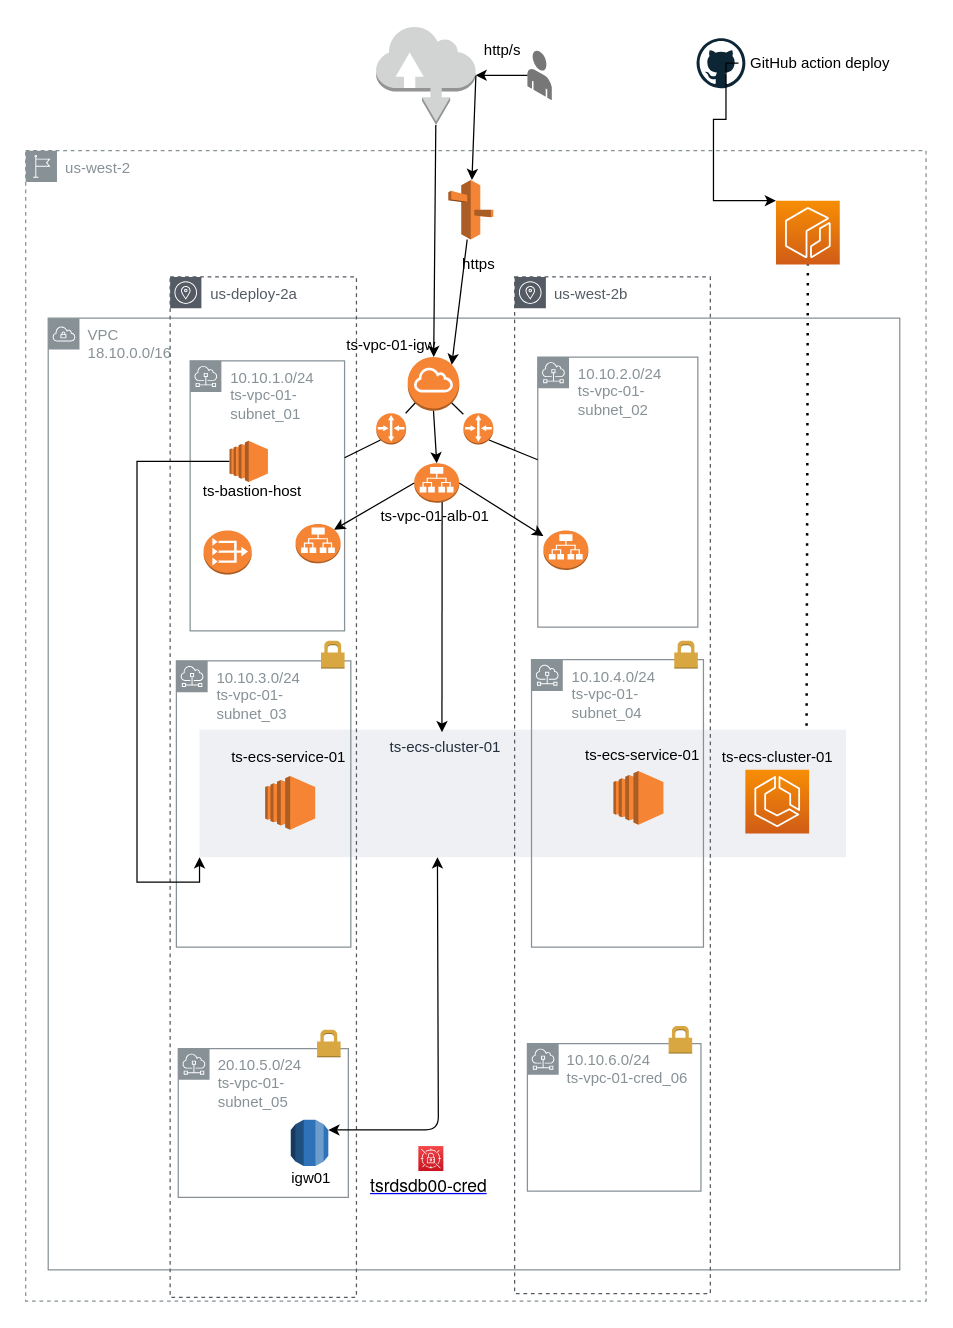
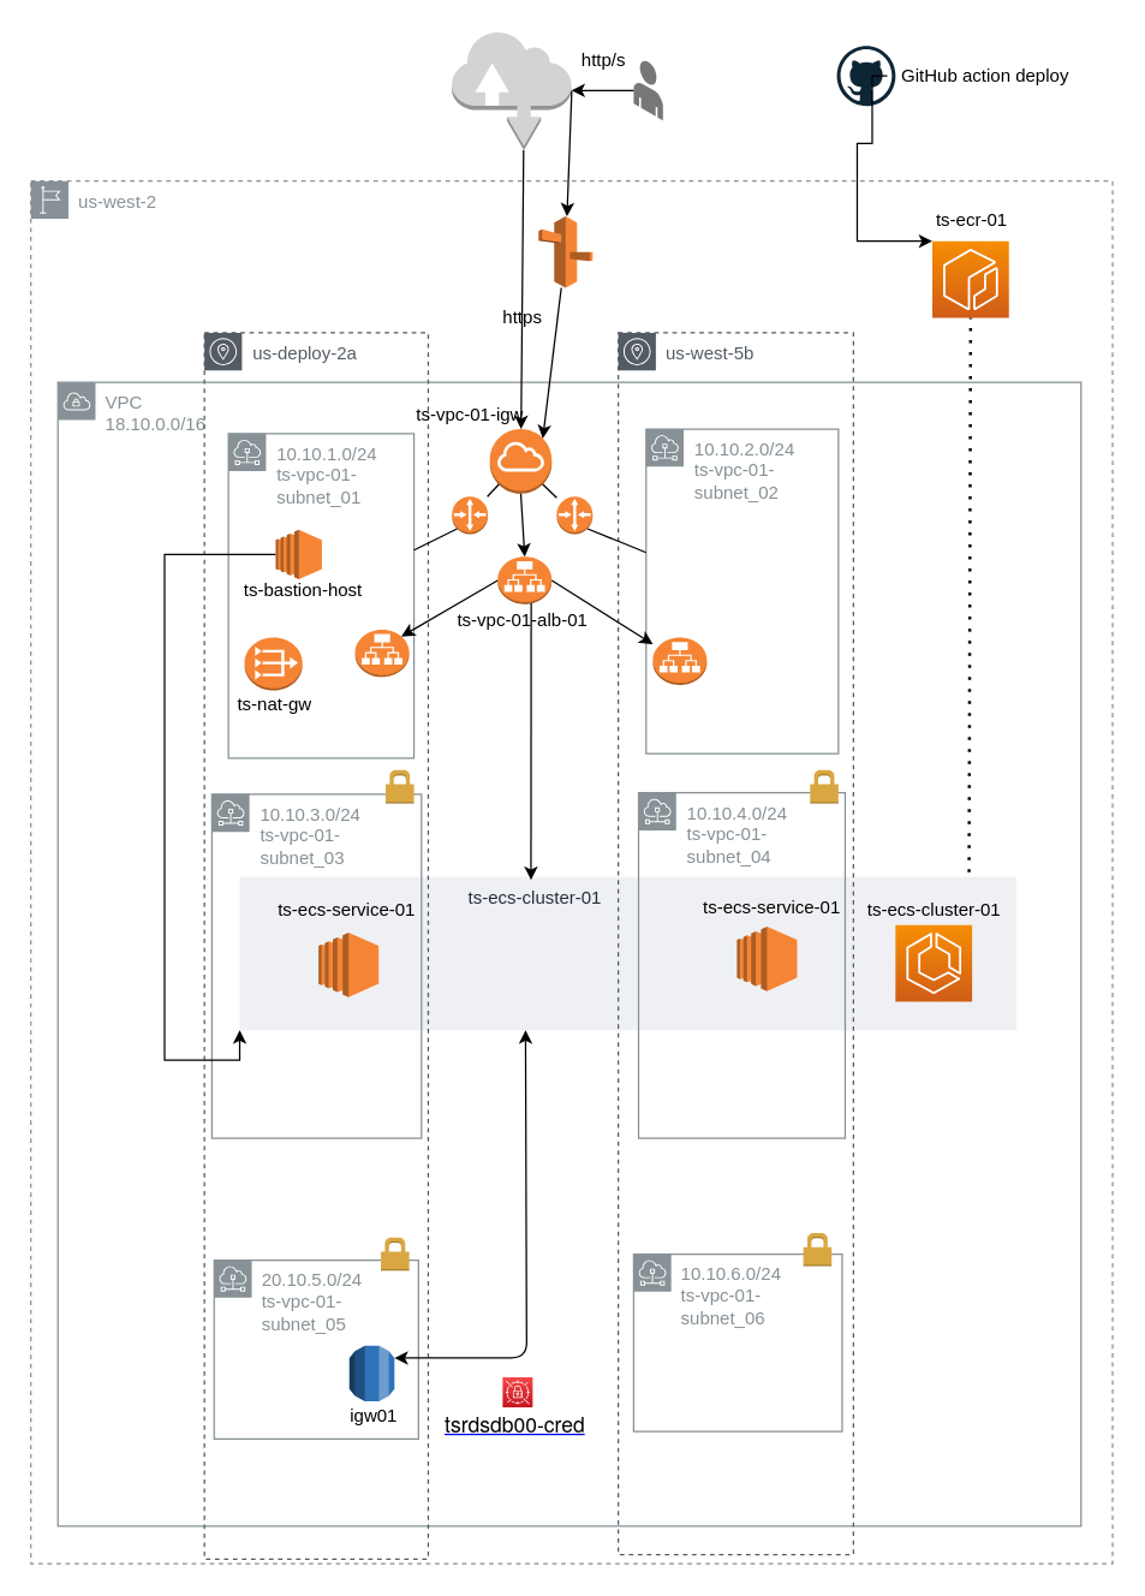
  <mxCell id="0" />
  <mxCell id="1" parent="0" />
  <mxCell id="2" value="ts-ecs-cluster-01                                     " style="fillColor=#EFF0F3;strokeColor=none;dashed=0;verticalAlign=top;fontStyle=0;fontColor=#232F3D;" parent="1" vertex="1"><mxGeometry x="159" y="583" width="517" height="102" as="geometry" /></mxCell>
  <mxCell id="3" value="us-west-2" style="outlineConnect=0;gradientColor=none;html=1;whiteSpace=wrap;fontSize=12;fontStyle=0;shape=mxgraph.aws4.group;grIcon=mxgraph.aws4.group_region;strokeColor=#879196;fillColor=none;verticalAlign=top;align=left;spacingLeft=30;fontColor=#879196;dashed=1;" parent="1" vertex="1"><mxGeometry x="20" y="120" width="720" height="920" as="geometry" /></mxCell>
  <mxCell id="4" value="VPC&lt;br&gt;18.10.0.0/16" style="outlineConnect=0;gradientColor=none;html=1;whiteSpace=wrap;fontSize=12;fontStyle=0;shape=mxgraph.aws4.group;grIcon=mxgraph.aws4.group_vpc;strokeColor=#879196;fillColor=none;verticalAlign=top;align=left;spacingLeft=30;fontColor=#879196;dashed=0;" parent="1" vertex="1"><mxGeometry x="38" y="254" width="681" height="761" as="geometry" /></mxCell>
  <mxCell id="5" value="us-deploy-2a" style="outlineConnect=0;gradientColor=none;html=1;whiteSpace=wrap;fontSize=12;fontStyle=0;shape=mxgraph.aws4.group;grIcon=mxgraph.aws4.group_availability_zone;strokeColor=#545B64;fillColor=none;verticalAlign=top;align=left;spacingLeft=30;fontColor=#545B64;dashed=1;" parent="1" vertex="1"><mxGeometry x="135.5" y="221" width="149" height="816" as="geometry" /></mxCell>
  <mxCell id="6" value="10.10.3.0/24&lt;br&gt;ts-vpc-01-subnet_03" style="outlineConnect=0;gradientColor=none;html=1;whiteSpace=wrap;fontSize=12;fontStyle=0;shape=mxgraph.aws4.group;grIcon=mxgraph.aws4.group_subnet;strokeColor=#879196;fillColor=none;verticalAlign=top;align=left;spacingLeft=30;fontColor=#879196;dashed=0;" parent="1" vertex="1"><mxGeometry x="140.5" y="528" width="139.5" height="229" as="geometry" /></mxCell>
- <mxCell id="7" value="us-west-2b" style="outlineConnect=0;gradientColor=none;html=1;whiteSpace=wrap;fontSize=12;fontStyle=0;shape=mxgraph.aws4.group;grIcon=mxgraph.aws4.group_availability_zone;strokeColor=#545B64;fillColor=none;verticalAlign=top;align=left;spacingLeft=30;fontColor=#545B64;dashed=1;" parent="1" vertex="1"><mxGeometry x="410.99" y="221" width="156.51" height="813" as="geometry" /></mxCell>
+ <mxCell id="7" value="us-west-5b" style="outlineConnect=0;gradientColor=none;html=1;whiteSpace=wrap;fontSize=12;fontStyle=0;shape=mxgraph.aws4.group;grIcon=mxgraph.aws4.group_availability_zone;strokeColor=#545B64;fillColor=none;verticalAlign=top;align=left;spacingLeft=30;fontColor=#545B64;dashed=1;" parent="1" vertex="1"><mxGeometry x="410.99" y="221" width="156.51" height="813" as="geometry" /></mxCell>
  <mxCell id="8" value="10.10.4.0/24&lt;br&gt;ts-vpc-01-subnet_04" style="outlineConnect=0;gradientColor=none;html=1;whiteSpace=wrap;fontSize=12;fontStyle=0;shape=mxgraph.aws4.group;grIcon=mxgraph.aws4.group_subnet;strokeColor=#879196;fillColor=none;verticalAlign=top;align=left;spacingLeft=30;fontColor=#879196;dashed=0;" parent="1" vertex="1"><mxGeometry x="424.5" y="527" width="137.5" height="230" as="geometry" /></mxCell>
  <mxCell id="9" value="10.10.2.0/24&lt;br&gt;ts-vpc-01-subnet_02" style="outlineConnect=0;gradientColor=none;html=1;whiteSpace=wrap;fontSize=12;fontStyle=0;shape=mxgraph.aws4.group;grIcon=mxgraph.aws4.group_subnet;strokeColor=#879196;fillColor=none;verticalAlign=top;align=left;spacingLeft=30;fontColor=#879196;dashed=0;" parent="1" vertex="1"><mxGeometry x="429.5" y="285" width="128" height="216" as="geometry" /></mxCell>
  <mxCell id="10" value="10.10.1.0/24&lt;br&gt;ts-vpc-01-subnet_01" style="outlineConnect=0;gradientColor=none;html=1;whiteSpace=wrap;fontSize=12;fontStyle=0;shape=mxgraph.aws4.group;grIcon=mxgraph.aws4.group_subnet;strokeColor=#879196;fillColor=none;verticalAlign=top;align=left;spacingLeft=30;fontColor=#879196;dashed=0;" parent="1" vertex="1"><mxGeometry x="151.5" y="288" width="123.5" height="216" as="geometry" /></mxCell>
  <mxCell id="11" value="" style="outlineConnect=0;dashed=0;verticalLabelPosition=bottom;verticalAlign=top;align=center;html=1;shape=mxgraph.aws3.internet_gateway;fillColor=#F58534;gradientColor=none;" parent="1" vertex="1"><mxGeometry x="325.5" y="285" width="41.21" height="43" as="geometry" /></mxCell>
  <mxCell id="12" value="ts-vpc-01-igw" style="text;html=1;align=center;verticalAlign=middle;resizable=0;points=[];autosize=1;" parent="1" vertex="1"><mxGeometry x="271.23" y="266" width="82" height="19" as="geometry" /></mxCell>
  <mxCell id="13" value="" style="outlineConnect=0;dashed=0;verticalLabelPosition=bottom;verticalAlign=top;align=center;html=1;shape=mxgraph.aws3.internet;fillColor=#D2D3D3;gradientColor=none;" parent="1" vertex="1"><mxGeometry x="300.25" y="20" width="79.5" height="79.5" as="geometry" /></mxCell>
  <mxCell id="14" value="" style="endArrow=classic;html=1;exitX=0.6;exitY=1;exitDx=0;exitDy=0;exitPerimeter=0;" parent="1" source="13" target="11" edge="1"><mxGeometry width="50" height="50" relative="1" as="geometry"><mxPoint x="329" y="260" as="sourcePoint" /><mxPoint x="379" y="210" as="targetPoint" /></mxGeometry></mxCell>
- <mxCell id="15" value="10.10.6.0/24&lt;br&gt;ts-vpc-01-cred_06" style="outlineConnect=0;gradientColor=none;html=1;whiteSpace=wrap;fontSize=12;fontStyle=0;shape=mxgraph.aws4.group;grIcon=mxgraph.aws4.group_subnet;strokeColor=#879196;fillColor=none;verticalAlign=top;align=left;spacingLeft=30;fontColor=#879196;dashed=0;" parent="1" vertex="1"><mxGeometry x="421.21" y="834" width="138.79" height="118" as="geometry" /></mxCell>
+ <mxCell id="15" value="10.10.6.0/24&lt;br&gt;ts-vpc-01-subnet_06" style="outlineConnect=0;gradientColor=none;html=1;whiteSpace=wrap;fontSize=12;fontStyle=0;shape=mxgraph.aws4.group;grIcon=mxgraph.aws4.group_subnet;strokeColor=#879196;fillColor=none;verticalAlign=top;align=left;spacingLeft=30;fontColor=#879196;dashed=0;" parent="1" vertex="1"><mxGeometry x="421.21" y="834" width="138.79" height="118" as="geometry" /></mxCell>
  <mxCell id="16" value="20.10.5.0/24&lt;br&gt;ts-vpc-01-subnet_05" style="outlineConnect=0;gradientColor=none;html=1;whiteSpace=wrap;fontSize=12;fontStyle=0;shape=mxgraph.aws4.group;grIcon=mxgraph.aws4.group_subnet;strokeColor=#879196;fillColor=none;verticalAlign=top;align=left;spacingLeft=30;fontColor=#879196;dashed=0;" parent="1" vertex="1"><mxGeometry x="142" y="838" width="136" height="119" as="geometry" /></mxCell>
  <mxCell id="17" value="" style="dashed=0;html=1;shape=mxgraph.aws3.permissions;fillColor=#D9A741;gradientColor=none;dashed=0;" parent="1" vertex="1"><mxGeometry x="256.15" y="512" width="18.85" height="22" as="geometry" /></mxCell>
  <mxCell id="18" value="" style="dashed=0;html=1;shape=mxgraph.aws3.permissions;fillColor=#D9A741;gradientColor=none;dashed=0;" parent="1" vertex="1"><mxGeometry x="538.65" y="512" width="18.85" height="22" as="geometry" /></mxCell>
  <mxCell id="19" value="" style="dashed=0;html=1;shape=mxgraph.aws3.permissions;fillColor=#D9A741;gradientColor=none;dashed=0;" parent="1" vertex="1"><mxGeometry x="534.15" y="820" width="18.85" height="22" as="geometry" /></mxCell>
  <mxCell id="20" value="" style="dashed=0;html=1;shape=mxgraph.aws3.permissions;fillColor=#D9A741;gradientColor=none;dashed=0;" parent="1" vertex="1"><mxGeometry x="253" y="823" width="18.85" height="22" as="geometry" /></mxCell>
  <mxCell id="21" value="" style="endArrow=none;html=1;entryX=0.145;entryY=0.855;entryDx=0;entryDy=0;entryPerimeter=0;startArrow=none;" parent="1" source="22" target="11" edge="1"><mxGeometry width="50" height="50" relative="1" as="geometry"><mxPoint x="330" y="540" as="sourcePoint" /><mxPoint x="380" y="490" as="targetPoint" /></mxGeometry></mxCell>
  <mxCell id="22" value="" style="outlineConnect=0;dashed=0;verticalLabelPosition=bottom;verticalAlign=top;align=center;html=1;shape=mxgraph.aws3.router;fillColor=#F58534;gradientColor=none;" parent="1" vertex="1"><mxGeometry x="300.25" y="330" width="23.96" height="25" as="geometry" /></mxCell>
  <mxCell id="23" value="" style="endArrow=none;html=1;entryX=0.145;entryY=0.855;entryDx=0;entryDy=0;entryPerimeter=0;" parent="1" source="10" target="22" edge="1"><mxGeometry width="50" height="50" relative="1" as="geometry"><mxPoint x="275" y="378.006" as="sourcePoint" /><mxPoint x="331.475" y="321.765" as="targetPoint" /></mxGeometry></mxCell>
  <mxCell id="24" value="" style="endArrow=none;html=1;entryX=0.855;entryY=0.855;entryDx=0;entryDy=0;entryPerimeter=0;startArrow=none;" parent="1" source="32" target="11" edge="1"><mxGeometry width="50" height="50" relative="1" as="geometry"><mxPoint x="330" y="540" as="sourcePoint" /><mxPoint x="380" y="490" as="targetPoint" /></mxGeometry></mxCell>
  <mxCell id="25" value="" style="points=[[0,0,0],[0.25,0,0],[0.5,0,0],[0.75,0,0],[1,0,0],[0,1,0],[0.25,1,0],[0.5,1,0],[0.75,1,0],[1,1,0],[0,0.25,0],[0,0.5,0],[0,0.75,0],[1,0.25,0],[1,0.5,0],[1,0.75,0]];outlineConnect=0;fontColor=#232F3E;gradientColor=#F78E04;gradientDirection=north;fillColor=#D05C17;strokeColor=#ffffff;dashed=0;verticalLabelPosition=bottom;verticalAlign=top;align=center;html=1;fontSize=12;fontStyle=0;aspect=fixed;shape=mxgraph.aws4.resourceIcon;resIcon=mxgraph.aws4.ecs;" parent="1" vertex="1"><mxGeometry x="595.5" y="615" width="51" height="51" as="geometry" /></mxCell>
  <mxCell id="26" value="" style="points=[[0,0,0],[0.25,0,0],[0.5,0,0],[0.75,0,0],[1,0,0],[0,1,0],[0.25,1,0],[0.5,1,0],[0.75,1,0],[1,1,0],[0,0.25,0],[0,0.5,0],[0,0.75,0],[1,0.25,0],[1,0.5,0],[1,0.75,0]];outlineConnect=0;fontColor=#232F3E;gradientColor=#F78E04;gradientDirection=north;fillColor=#D05C17;strokeColor=#ffffff;dashed=0;verticalLabelPosition=bottom;verticalAlign=top;align=center;html=1;fontSize=12;fontStyle=0;aspect=fixed;shape=mxgraph.aws4.resourceIcon;resIcon=mxgraph.aws4.ecr;" parent="1" vertex="1"><mxGeometry x="620" y="160" width="51" height="51" as="geometry" /></mxCell>
  <mxCell id="27" value="ts-ecs-cluster-01" style="text;html=1;align=center;verticalAlign=middle;resizable=0;points=[];autosize=1;strokeColor=none;" parent="1" vertex="1"><mxGeometry x="571" y="595" width="100" height="20" as="geometry" /></mxCell>
  <mxCell id="28" value="ts-ecs-service-01" style="text;html=1;align=center;verticalAlign=middle;resizable=0;points=[];autosize=1;strokeColor=none;" parent="1" vertex="1"><mxGeometry x="458" y="594" width="110" height="20" as="geometry" /></mxCell>
  <mxCell id="29" value="" style="outlineConnect=0;dashed=0;verticalLabelPosition=bottom;verticalAlign=top;align=center;html=1;shape=mxgraph.aws3.ec2;fillColor=#F58534;gradientColor=none;" parent="1" vertex="1"><mxGeometry x="490" y="616" width="40" height="43" as="geometry" /></mxCell>
+ <mxCell id="30" value="ts-ecr-01" style="text;html=1;align=center;verticalAlign=middle;resizable=0;points=[];autosize=1;strokeColor=none;" parent="1" vertex="1"><mxGeometry x="616.5" y="136" width="58" height="19" as="geometry" /></mxCell>
  <mxCell id="31" value="" style="outlineConnect=0;dashed=0;verticalLabelPosition=bottom;verticalAlign=top;align=center;html=1;shape=mxgraph.aws3.application_load_balancer;fillColor=#F58534;gradientColor=none;" parent="1" vertex="1"><mxGeometry x="330.71" y="370" width="36" height="31.5" as="geometry" /></mxCell>
  <mxCell id="32" value="" style="outlineConnect=0;dashed=0;verticalLabelPosition=bottom;verticalAlign=top;align=center;html=1;shape=mxgraph.aws3.router;fillColor=#F58534;gradientColor=none;" parent="1" vertex="1"><mxGeometry x="370" y="330" width="23.96" height="25" as="geometry" /></mxCell>
  <mxCell id="33" value="" style="endArrow=none;html=1;entryX=0.855;entryY=0.855;entryDx=0;entryDy=0;entryPerimeter=0;" parent="1" source="9" target="32" edge="1"><mxGeometry width="50" height="50" relative="1" as="geometry"><mxPoint x="429.5" y="381.451" as="sourcePoint" /><mxPoint x="360.735" y="321.765" as="targetPoint" /></mxGeometry></mxCell>
  <mxCell id="34" value="" style="outlineConnect=0;dashed=0;verticalLabelPosition=bottom;verticalAlign=top;align=center;html=1;shape=mxgraph.aws3.application_load_balancer;fillColor=#F58534;gradientColor=none;" parent="1" vertex="1"><mxGeometry x="434" y="423.75" width="36" height="31.5" as="geometry" /></mxCell>
  <mxCell id="35" value="" style="outlineConnect=0;dashed=0;verticalLabelPosition=bottom;verticalAlign=top;align=center;html=1;shape=mxgraph.aws3.application_load_balancer;fillColor=#F58534;gradientColor=none;" parent="1" vertex="1"><mxGeometry x="235.85" y="418.5" width="36" height="31.5" as="geometry" /></mxCell>
  <mxCell id="36" value="" style="endArrow=classic;html=1;exitX=0.5;exitY=1;exitDx=0;exitDy=0;exitPerimeter=0;entryX=0.5;entryY=0;entryDx=0;entryDy=0;entryPerimeter=0;" parent="1" source="11" target="31" edge="1"><mxGeometry width="50" height="50" relative="1" as="geometry"><mxPoint x="330" y="590" as="sourcePoint" /><mxPoint x="380" y="540" as="targetPoint" /></mxGeometry></mxCell>
  <mxCell id="37" value="" style="endArrow=classic;html=1;exitX=1;exitY=0.5;exitDx=0;exitDy=0;exitPerimeter=0;" parent="1" source="31" target="34" edge="1"><mxGeometry width="50" height="50" relative="1" as="geometry"><mxPoint x="330" y="590" as="sourcePoint" /><mxPoint x="380" y="540" as="targetPoint" /></mxGeometry></mxCell>
  <mxCell id="38" value="" style="endArrow=classic;html=1;exitX=0;exitY=0.5;exitDx=0;exitDy=0;exitPerimeter=0;entryX=0.855;entryY=0.145;entryDx=0;entryDy=0;entryPerimeter=0;" parent="1" source="31" target="35" edge="1"><mxGeometry width="50" height="50" relative="1" as="geometry"><mxPoint x="330" y="590" as="sourcePoint" /><mxPoint x="380" y="540" as="targetPoint" /></mxGeometry></mxCell>
  <mxCell id="39" value="ts-vpc-01-alb-01" style="text;html=1;align=center;verticalAlign=middle;resizable=0;points=[];autosize=1;strokeColor=none;" parent="1" vertex="1"><mxGeometry x="298" y="403" width="98" height="19" as="geometry" /></mxCell>
  <mxCell id="40" value="" style="outlineConnect=0;dashed=0;verticalLabelPosition=bottom;verticalAlign=top;align=center;html=1;shape=mxgraph.aws3.vpc_nat_gateway;fillColor=#F58534;gradientColor=none;" parent="1" vertex="1"><mxGeometry x="162.25" y="423.75" width="38.5" height="35.25" as="geometry" /></mxCell>
+ <mxCell id="41" value="ts-nat-gw" style="text;html=1;align=center;verticalAlign=middle;resizable=0;points=[];autosize=1;strokeColor=none;" parent="1" vertex="1"><mxGeometry x="151.5" y="459" width="60" height="20" as="geometry" /></mxCell>
  <mxCell id="42" value="" style="outlineConnect=0;dashed=0;verticalLabelPosition=bottom;verticalAlign=top;align=center;html=1;shape=mxgraph.aws3.rds;fillColor=#2E73B8;gradientColor=none;" parent="1" vertex="1"><mxGeometry x="232" y="895" width="30" height="37" as="geometry" /></mxCell>
  <mxCell id="43" value="igw01" style="text;html=1;align=center;verticalAlign=middle;resizable=0;points=[];autosize=1;strokeColor=none;" parent="1" vertex="1"><mxGeometry x="213" y="932" width="70" height="20" as="geometry" /></mxCell>
  <mxCell id="44" value="" style="dashed=0;outlineConnect=0;html=1;align=center;labelPosition=center;verticalLabelPosition=bottom;verticalAlign=top;shape=mxgraph.weblogos.github" parent="1" vertex="1"><mxGeometry x="556.5" y="30" width="39" height="40" as="geometry" /></mxCell>
  <mxCell id="45" value="" style="edgeStyle=orthogonalEdgeStyle;rounded=0;orthogonalLoop=1;jettySize=auto;html=1;" parent="1" source="46" target="26" edge="1"><mxGeometry relative="1" as="geometry"><Array as="points"><mxPoint x="580" y="50" /><mxPoint x="580" y="95" /><mxPoint x="570" y="95" /><mxPoint x="570" y="160" /></Array></mxGeometry></mxCell>
  <mxCell id="46" value="GitHub action deploy" style="text;html=1;align=center;verticalAlign=middle;resizable=0;points=[];autosize=1;strokeColor=none;" parent="1" vertex="1"><mxGeometry x="590" y="40" width="130" height="20" as="geometry" /></mxCell>
  <mxCell id="47" value="" style="outlineConnect=0;dashed=0;verticalLabelPosition=bottom;verticalAlign=top;align=center;html=1;shape=mxgraph.aws3.route_53;fillColor=#F58536;gradientColor=none;" parent="1" vertex="1"><mxGeometry x="357.96" y="143.5" width="36" height="47.5" as="geometry" /></mxCell>
  <mxCell id="48" style="edgeStyle=orthogonalEdgeStyle;rounded=0;orthogonalLoop=1;jettySize=auto;html=1;exitX=0.5;exitY=1;exitDx=0;exitDy=0;" parent="1" edge="1"><mxGeometry relative="1" as="geometry"><mxPoint x="440" y="720" as="sourcePoint" /><mxPoint x="440" y="720" as="targetPoint" /></mxGeometry></mxCell>
  <mxCell id="49" value="" style="verticalLabelPosition=bottom;html=1;verticalAlign=top;strokeWidth=1;align=center;outlineConnect=0;dashed=0;outlineConnect=0;shape=mxgraph.aws3d.end_user;strokeColor=none;fillColor=#777777;aspect=fixed;" parent="1" vertex="1"><mxGeometry x="421.21" y="39.75" width="19.51" height="40" as="geometry" /></mxCell>
  <mxCell id="50" value="" style="endArrow=classic;html=1;" parent="1" source="49" target="13" edge="1"><mxGeometry width="50" height="50" relative="1" as="geometry"><mxPoint x="240" y="370" as="sourcePoint" /><mxPoint x="290" y="320" as="targetPoint" /></mxGeometry></mxCell>
  <mxCell id="51" value="http/s" style="text;html=1;align=center;verticalAlign=middle;resizable=0;points=[];autosize=1;strokeColor=none;" parent="1" vertex="1"><mxGeometry x="381.21" y="30" width="40" height="20" as="geometry" /></mxCell>
  <mxCell id="52" value="" style="endArrow=classic;html=1;entryX=0.855;entryY=0.145;entryDx=0;entryDy=0;entryPerimeter=0;" parent="1" source="47" target="11" edge="1"><mxGeometry width="50" height="50" relative="1" as="geometry"><mxPoint x="230" y="350" as="sourcePoint" /><mxPoint x="351" y="290" as="targetPoint" /></mxGeometry></mxCell>
- <mxCell id="53" value="https" style="text;html=1;align=center;verticalAlign=middle;resizable=0;points=[];autosize=1;strokeColor=none;" parent="1" vertex="1"><mxGeometry x="362.23" y="201" width="40" height="20" as="geometry" /></mxCell>
+ <mxCell id="53" value="https" style="text;html=1;align=center;verticalAlign=middle;resizable=0;points=[];autosize=1;strokeColor=none;" parent="1" vertex="1"><mxGeometry x="327.23" y="201" width="40" height="20" as="geometry" /></mxCell>
  <mxCell id="54" value="" style="points=[[0,0,0],[0.25,0,0],[0.5,0,0],[0.75,0,0],[1,0,0],[0,1,0],[0.25,1,0],[0.5,1,0],[0.75,1,0],[1,1,0],[0,0.25,0],[0,0.5,0],[0,0.75,0],[1,0.25,0],[1,0.5,0],[1,0.75,0]];outlineConnect=0;fontColor=#232F3E;gradientColor=#F54749;gradientDirection=north;fillColor=#C7131F;strokeColor=#ffffff;dashed=0;verticalLabelPosition=bottom;verticalAlign=top;align=center;html=1;fontSize=12;fontStyle=0;aspect=fixed;shape=mxgraph.aws4.resourceIcon;resIcon=mxgraph.aws4.secrets_manager;" parent="1" vertex="1"><mxGeometry x="334" y="916" width="20" height="20" as="geometry" /></mxCell>
  <mxCell id="55" value="&lt;a target=&quot;_self&quot; href=&quot;https://us-west-2.console.aws.amazon.com/secretsmanager/home?region=us-west-2#!/secret?name=tsrdsdb01-cred&quot; style=&quot;cursor: pointer ; background-color: rgb(255 , 255 , 255) ; box-sizing: border-box ; font-family: &amp;#34;amazon ember&amp;#34; , &amp;#34;helvetica neue&amp;#34; , &amp;#34;roboto&amp;#34; , &amp;#34;arial&amp;#34; , sans-serif ; font-size: 14px&quot;&gt;&lt;font color=&quot;#000000&quot;&gt;tsrdsdb00-cred&lt;/font&gt;&lt;/a&gt;" style="text;html=1;align=center;verticalAlign=middle;resizable=0;points=[];autosize=1;strokeColor=none;" parent="1" vertex="1"><mxGeometry x="288" y="937" width="108" height="20" as="geometry" /></mxCell>
  <mxCell id="56" value="" style="endArrow=classic;html=1;" parent="1" target="47" edge="1"><mxGeometry width="50" height="50" relative="1" as="geometry"><mxPoint x="380" y="60" as="sourcePoint" /><mxPoint x="470" y="540" as="targetPoint" /></mxGeometry></mxCell>
  <mxCell id="57" value="ts-ecs-service-01" style="text;html=1;align=center;verticalAlign=middle;resizable=0;points=[];autosize=1;strokeColor=none;" parent="1" vertex="1"><mxGeometry x="174.5" y="595" width="110" height="20" as="geometry" /></mxCell>
  <mxCell id="58" value="" style="outlineConnect=0;dashed=0;verticalLabelPosition=bottom;verticalAlign=top;align=center;html=1;shape=mxgraph.aws3.ec2;fillColor=#F58534;gradientColor=none;" parent="1" vertex="1"><mxGeometry x="211.5" y="620" width="40" height="43" as="geometry" /></mxCell>
  <mxCell id="59" value="" style="endArrow=none;dashed=1;html=1;dashPattern=1 3;strokeWidth=2;entryX=0.5;entryY=1;entryDx=0;entryDy=0;entryPerimeter=0;exitX=0.939;exitY=-0.031;exitDx=0;exitDy=0;exitPerimeter=0;" parent="1" source="2" target="26" edge="1"><mxGeometry width="50" height="50" relative="1" as="geometry"><mxPoint x="575" y="580" as="sourcePoint" /><mxPoint x="380" y="540" as="targetPoint" /></mxGeometry></mxCell>
  <mxCell id="60" value="" style="endArrow=classic;html=1;jumpSize=1;entryX=0.375;entryY=0.02;entryDx=0;entryDy=0;entryPerimeter=0;" parent="1" target="2" edge="1"><mxGeometry width="50" height="50" relative="1" as="geometry"><mxPoint x="353" y="401" as="sourcePoint" /><mxPoint x="352.875" y="585.04" as="targetPoint" /></mxGeometry></mxCell>
  <mxCell id="61" value="" style="endArrow=classic;startArrow=classic;html=1;entryX=0.368;entryY=1;entryDx=0;entryDy=0;entryPerimeter=0;exitX=1;exitY=0.22;exitDx=0;exitDy=0;exitPerimeter=0;" edge="1" parent="1" source="42" target="2"><mxGeometry width="50" height="50" relative="1" as="geometry"><mxPoint x="300" y="882" as="sourcePoint" /><mxPoint x="350" y="832" as="targetPoint" /><Array as="points"><mxPoint x="350" y="903" /></Array></mxGeometry></mxCell>
  <mxCell id="62" style="edgeStyle=orthogonalEdgeStyle;rounded=0;orthogonalLoop=1;jettySize=auto;html=1;exitX=0;exitY=0.5;exitDx=0;exitDy=0;exitPerimeter=0;entryX=0;entryY=1;entryDx=0;entryDy=0;" edge="1" parent="1" source="63" target="2"><mxGeometry relative="1" as="geometry"><Array as="points"><mxPoint x="109" y="369" /><mxPoint x="109" y="705" /><mxPoint x="159" y="705" /></Array></mxGeometry></mxCell>
  <mxCell id="63" value="" style="outlineConnect=0;dashed=0;verticalLabelPosition=bottom;verticalAlign=top;align=center;html=1;shape=mxgraph.aws3.ec2;fillColor=#F58534;gradientColor=none;" vertex="1" parent="1"><mxGeometry x="183" y="352" width="30.7" height="33" as="geometry" /></mxCell>
  <mxCell id="64" value="ts-bastion-host" style="text;html=1;align=center;verticalAlign=middle;resizable=0;points=[];autosize=1;strokeColor=none;" vertex="1" parent="1"><mxGeometry x="156" y="383" width="90" height="19" as="geometry" /></mxCell>
